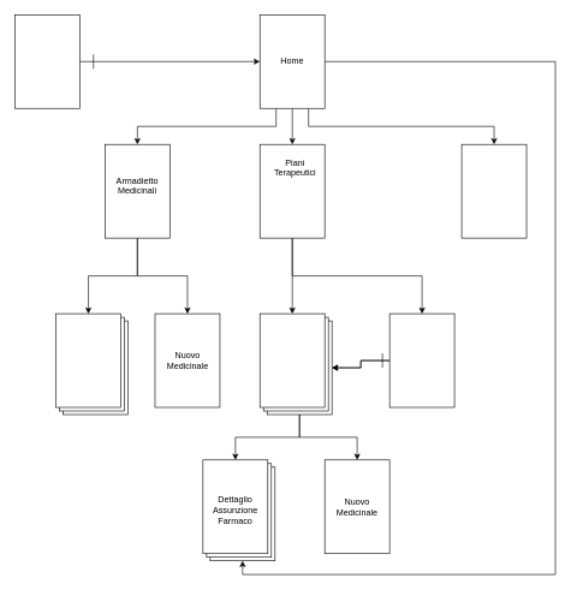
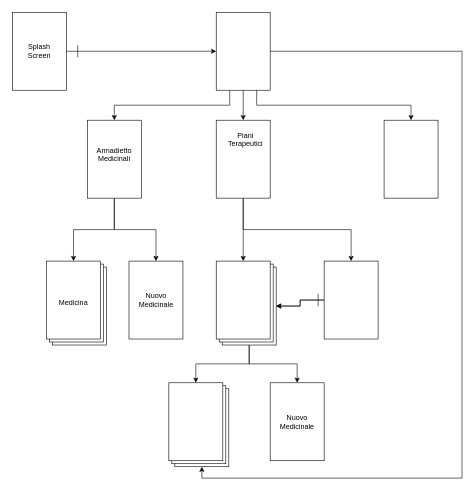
  <mxCell id="0" />
  <mxCell id="1" parent="0" />
  <mxCell id="2" value="" style="rounded=0;whiteSpace=wrap;html=1;" vertex="1" parent="1"><mxGeometry x="20" y="20" width="90" height="130" as="geometry" /></mxCell>
+ <mxCell id="3" value="&lt;div&gt;Splash&lt;/div&gt;&lt;div&gt;Screen&lt;/div&gt;" style="text;html=1;strokeColor=none;fillColor=none;align=center;verticalAlign=middle;whiteSpace=wrap;rounded=0;" vertex="1" parent="1"><mxGeometry x="45" y="75" width="40" height="20" as="geometry" /></mxCell>
  <mxCell id="4" style="edgeStyle=orthogonalEdgeStyle;rounded=0;orthogonalLoop=1;jettySize=auto;html=1;exitX=0.25;exitY=1;exitDx=0;exitDy=0;entryX=0.5;entryY=0;entryDx=0;entryDy=0;" edge="1" parent="1" source="8" target="15"><mxGeometry relative="1" as="geometry" /></mxCell>
  <mxCell id="5" style="edgeStyle=orthogonalEdgeStyle;rounded=0;orthogonalLoop=1;jettySize=auto;html=1;exitX=0.5;exitY=1;exitDx=0;exitDy=0;entryX=0.5;entryY=0;entryDx=0;entryDy=0;" edge="1" parent="1" source="8" target="19"><mxGeometry relative="1" as="geometry" /></mxCell>
  <mxCell id="6" style="edgeStyle=orthogonalEdgeStyle;rounded=0;orthogonalLoop=1;jettySize=auto;html=1;exitX=0.75;exitY=1;exitDx=0;exitDy=0;" edge="1" parent="1" source="8" target="12"><mxGeometry relative="1" as="geometry" /></mxCell>
  <mxCell id="7" style="edgeStyle=orthogonalEdgeStyle;rounded=0;orthogonalLoop=1;jettySize=auto;html=1;exitX=1;exitY=0.5;exitDx=0;exitDy=0;entryX=0.5;entryY=1;entryDx=0;entryDy=0;" edge="1" parent="1" source="8" target="36"><mxGeometry relative="1" as="geometry"><Array as="points"><mxPoint x="770" y="85" /><mxPoint x="770" y="797" /><mxPoint x="336" y="797" /></Array></mxGeometry></mxCell>
  <mxCell id="8" value="" style="rounded=0;whiteSpace=wrap;html=1;" vertex="1" parent="1"><mxGeometry x="360" y="20" width="90" height="130" as="geometry" /></mxCell>
- <mxCell id="9" value="&lt;div&gt;Home&lt;/div&gt;" style="text;html=1;strokeColor=none;fillColor=none;align=center;verticalAlign=middle;whiteSpace=wrap;rounded=0;" vertex="1" parent="1"><mxGeometry x="385" y="75" width="40" height="20" as="geometry" /></mxCell>
  <mxCell id="10" value="" style="endArrow=classic;html=1;exitX=1;exitY=0.5;exitDx=0;exitDy=0;entryX=0;entryY=0.5;entryDx=0;entryDy=0;" edge="1" parent="1" source="2" target="8"><mxGeometry width="50" height="50" relative="1" as="geometry"><mxPoint x="290" y="110" as="sourcePoint" /><mxPoint x="340" y="60" as="targetPoint" /></mxGeometry></mxCell>
  <mxCell id="11" value="" style="endArrow=none;html=1;" edge="1" parent="1"><mxGeometry width="50" height="50" relative="1" as="geometry"><mxPoint x="129" y="95" as="sourcePoint" /><mxPoint x="129" y="75" as="targetPoint" /></mxGeometry></mxCell>
  <mxCell id="12" value="" style="rounded=0;whiteSpace=wrap;html=1;" vertex="1" parent="1"><mxGeometry x="640" y="200" width="90" height="130" as="geometry" /></mxCell>
  <mxCell id="13" style="edgeStyle=orthogonalEdgeStyle;rounded=0;orthogonalLoop=1;jettySize=auto;html=1;exitX=0.5;exitY=1;exitDx=0;exitDy=0;entryX=0.5;entryY=0;entryDx=0;entryDy=0;" edge="1" parent="1" source="15" target="23"><mxGeometry relative="1" as="geometry" /></mxCell>
  <mxCell id="14" style="edgeStyle=orthogonalEdgeStyle;rounded=0;orthogonalLoop=1;jettySize=auto;html=1;exitX=0.5;exitY=1;exitDx=0;exitDy=0;entryX=0.5;entryY=0;entryDx=0;entryDy=0;" edge="1" parent="1" source="15" target="25"><mxGeometry relative="1" as="geometry" /></mxCell>
  <mxCell id="15" value="" style="rounded=0;whiteSpace=wrap;html=1;" vertex="1" parent="1"><mxGeometry x="145" y="200" width="90" height="130" as="geometry" /></mxCell>
  <mxCell id="16" value="&lt;div&gt;Armadietto&lt;/div&gt;&lt;div&gt;Medicinali&lt;/div&gt;&lt;div&gt;&lt;br&gt;&lt;/div&gt;" style="text;html=1;strokeColor=none;fillColor=none;align=center;verticalAlign=middle;whiteSpace=wrap;rounded=0;" vertex="1" parent="1"><mxGeometry x="170" y="255" width="40" height="20" as="geometry" /></mxCell>
  <mxCell id="17" style="edgeStyle=orthogonalEdgeStyle;rounded=0;orthogonalLoop=1;jettySize=auto;html=1;exitX=0.5;exitY=1;exitDx=0;exitDy=0;entryX=0.5;entryY=0;entryDx=0;entryDy=0;" edge="1" parent="1" source="19" target="31"><mxGeometry relative="1" as="geometry" /></mxCell>
  <mxCell id="18" style="edgeStyle=orthogonalEdgeStyle;rounded=0;orthogonalLoop=1;jettySize=auto;html=1;exitX=0.5;exitY=1;exitDx=0;exitDy=0;" edge="1" parent="1" source="19" target="34"><mxGeometry relative="1" as="geometry" /></mxCell>
  <mxCell id="19" value="" style="rounded=0;whiteSpace=wrap;html=1;" vertex="1" parent="1"><mxGeometry x="360" y="200" width="90" height="130" as="geometry" /></mxCell>
  <mxCell id="20" value="&lt;div&gt;Piani&lt;/div&gt;&lt;div&gt;Terapeutici&lt;/div&gt;&lt;div&gt;&lt;br&gt;&lt;/div&gt;" style="text;html=1;strokeColor=none;fillColor=none;align=center;verticalAlign=middle;whiteSpace=wrap;rounded=0;" vertex="1" parent="1"><mxGeometry x="389" y="230" width="40" height="20" as="geometry" /></mxCell>
  <mxCell id="21" value="" style="rounded=0;whiteSpace=wrap;html=1;" vertex="1" parent="1"><mxGeometry x="87" y="445" width="90" height="130" as="geometry" /></mxCell>
  <mxCell id="22" value="" style="rounded=0;whiteSpace=wrap;html=1;" vertex="1" parent="1"><mxGeometry x="82" y="440" width="90" height="130" as="geometry" /></mxCell>
  <mxCell id="23" value="" style="rounded=0;whiteSpace=wrap;html=1;" vertex="1" parent="1"><mxGeometry x="77" y="435" width="90" height="130" as="geometry" /></mxCell>
+ <mxCell id="24" value="Medicina" style="text;html=1;strokeColor=none;fillColor=none;align=center;verticalAlign=middle;whiteSpace=wrap;rounded=0;" vertex="1" parent="1"><mxGeometry x="102" y="495" width="40" height="20" as="geometry" /></mxCell>
  <mxCell id="25" value="" style="rounded=0;whiteSpace=wrap;html=1;" vertex="1" parent="1"><mxGeometry x="214.5" y="435" width="90" height="130" as="geometry" /></mxCell>
  <mxCell id="26" value="&lt;div&gt;Nuovo&lt;/div&gt;&lt;div&gt;Medicinale&lt;/div&gt;" style="text;html=1;strokeColor=none;fillColor=none;align=center;verticalAlign=middle;whiteSpace=wrap;rounded=0;" vertex="1" parent="1"><mxGeometry x="239.5" y="490" width="40" height="20" as="geometry" /></mxCell>
  <mxCell id="27" style="edgeStyle=orthogonalEdgeStyle;rounded=0;orthogonalLoop=1;jettySize=auto;html=1;exitX=0.5;exitY=1;exitDx=0;exitDy=0;" edge="1" parent="1" source="29" target="38"><mxGeometry relative="1" as="geometry" /></mxCell>
  <mxCell id="28" style="edgeStyle=orthogonalEdgeStyle;rounded=0;orthogonalLoop=1;jettySize=auto;html=1;exitX=0.5;exitY=1;exitDx=0;exitDy=0;entryX=0.5;entryY=0;entryDx=0;entryDy=0;" edge="1" parent="1" source="29" target="40"><mxGeometry relative="1" as="geometry" /></mxCell>
  <mxCell id="29" value="" style="rounded=0;whiteSpace=wrap;html=1;" vertex="1" parent="1"><mxGeometry x="370" y="445" width="90" height="130" as="geometry" /></mxCell>
  <mxCell id="30" value="" style="rounded=0;whiteSpace=wrap;html=1;" vertex="1" parent="1"><mxGeometry x="365" y="440" width="90" height="130" as="geometry" /></mxCell>
  <mxCell id="31" value="" style="rounded=0;whiteSpace=wrap;html=1;" vertex="1" parent="1"><mxGeometry x="360" y="435" width="90" height="130" as="geometry" /></mxCell>
  <mxCell id="32" style="edgeStyle=orthogonalEdgeStyle;rounded=0;orthogonalLoop=1;jettySize=auto;html=1;exitX=0;exitY=0.5;exitDx=0;exitDy=0;entryX=1;entryY=0.5;entryDx=0;entryDy=0;" edge="1" parent="1" source="34" target="29"><mxGeometry relative="1" as="geometry" /></mxCell>
  <mxCell id="33" value="" style="edgeStyle=orthogonalEdgeStyle;rounded=0;orthogonalLoop=1;jettySize=auto;html=1;" edge="1" parent="1" source="34" target="29"><mxGeometry relative="1" as="geometry" /></mxCell>
  <mxCell id="34" value="" style="rounded=0;whiteSpace=wrap;html=1;" vertex="1" parent="1"><mxGeometry x="540" y="435" width="90" height="130" as="geometry" /></mxCell>
  <mxCell id="35" value="" style="endArrow=none;html=1;" edge="1" parent="1"><mxGeometry width="50" height="50" relative="1" as="geometry"><mxPoint x="530" y="510" as="sourcePoint" /><mxPoint x="530" y="490" as="targetPoint" /></mxGeometry></mxCell>
  <mxCell id="36" value="" style="rounded=0;whiteSpace=wrap;html=1;" vertex="1" parent="1"><mxGeometry x="291" y="648" width="90" height="130" as="geometry" /></mxCell>
  <mxCell id="37" value="" style="rounded=0;whiteSpace=wrap;html=1;" vertex="1" parent="1"><mxGeometry x="286" y="643" width="90" height="130" as="geometry" /></mxCell>
  <mxCell id="38" value="" style="rounded=0;whiteSpace=wrap;html=1;" vertex="1" parent="1"><mxGeometry x="281" y="638" width="90" height="130" as="geometry" /></mxCell>
- <mxCell id="39" value="&lt;div&gt;Dettaglio&lt;/div&gt;&lt;div&gt;Assunzione&lt;/div&gt;&lt;div&gt;Farmaco&lt;/div&gt;" style="text;html=1;strokeColor=none;fillColor=none;align=center;verticalAlign=middle;whiteSpace=wrap;rounded=0;" vertex="1" parent="1"><mxGeometry x="306" y="698" width="40" height="20" as="geometry" /></mxCell>
  <mxCell id="40" value="" style="rounded=0;whiteSpace=wrap;html=1;" vertex="1" parent="1"><mxGeometry x="450" y="638" width="90" height="130" as="geometry" /></mxCell>
  <mxCell id="41" value="&lt;div&gt;Nuovo&lt;/div&gt;&lt;div&gt;Medicinale&lt;/div&gt;" style="text;html=1;strokeColor=none;fillColor=none;align=center;verticalAlign=middle;whiteSpace=wrap;rounded=0;" vertex="1" parent="1"><mxGeometry x="475" y="693" width="40" height="20" as="geometry" /></mxCell>
